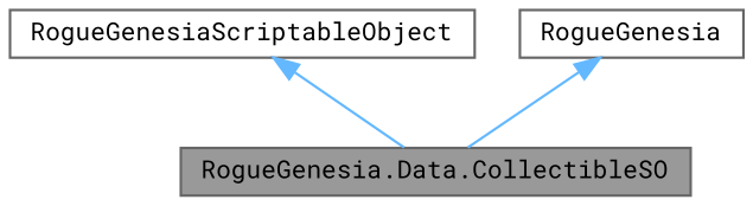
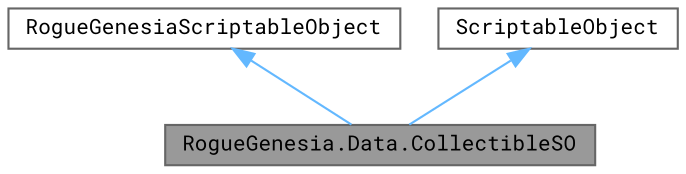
  digraph {
    fontname="Roboto Mono"
    node [color=gray40 fillcolor=white fontname="Roboto Mono" fontsize=10 shape=box style=filled]
    edge [color=steelblue1 dir=back fontname="Roboto Mono" fontsize=10 labelfontname=Helvetica labelfontsize=10 style=solid]
    n1 [fillcolor=grey60 fontcolor=black height=0.2 label="RogueGenesia.Data.CollectibleSO" width=0.4]
    n2 [height=0.2 label=RogueGenesiaScriptableObject width=0.4]
-   n3 [height=0.2 label=RogueGenesia width=0.4]
+   n3 [height=0.2 label=ScriptableObject width=0.4]
    n2 -> n1
    n3 -> n1
  }
